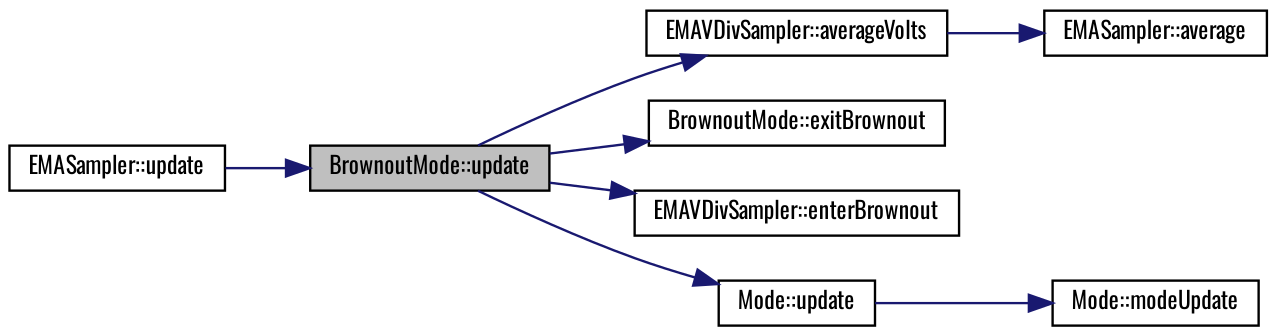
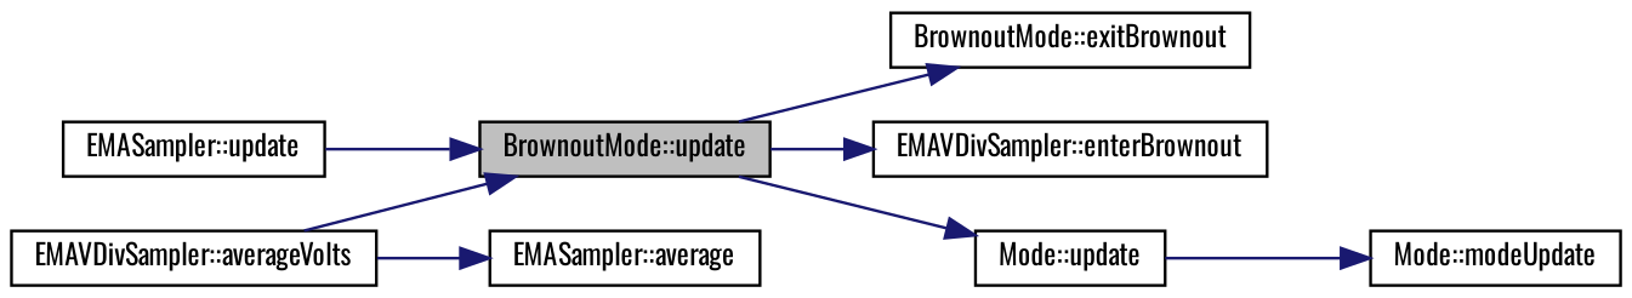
  digraph {
    fontname=Oswald
    rankdir=LR
    node [color=black fillcolor=white fontname=Oswald fontsize=10 shape=record style=filled]
    edge [color=midnightblue fontname=Oswald fontsize=10 labelfontname=Helvetica labelfontsize=10 style=solid]
    n1 [fillcolor=grey75 fontcolor=black height=0.2 label="BrownoutMode::update" width=0.4]
    n2 [height=0.2 label="EMAVDivSampler::averageVolts" width=0.4]
    n3 [height=0.2 label="BrownoutMode::exitBrownout" width=0.4]
    n4 [height=0.2 label="EMAVDivSampler::enterBrownout" width=0.4]
    n5 [height=0.2 label="Mode::update" width=0.4]
    n6 [height=0.2 label="EMASampler::update" width=0.4]
    n7 [height=0.2 label="EMASampler::average" width=0.4]
    n8 [height=0.2 label="Mode::modeUpdate" width=0.4]
-   n1 -> n2
+   n2 -> n1
    n1 -> n3
    n1 -> n4
    n1 -> n5
    n2 -> n7
    n5 -> n8
    n6 -> n1
  }
